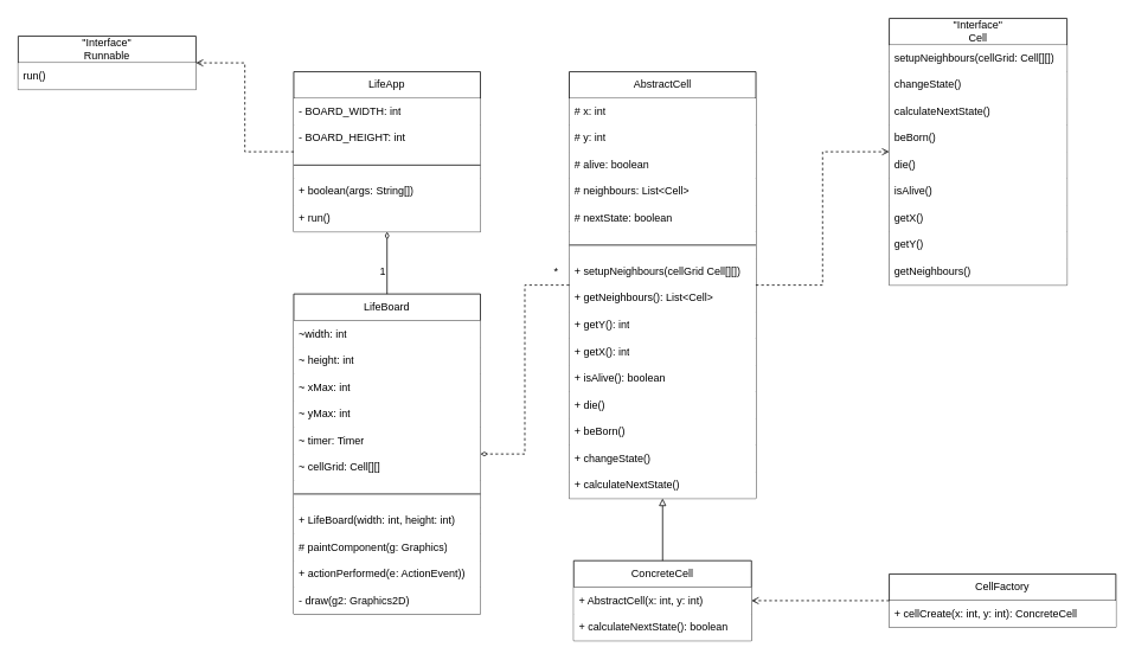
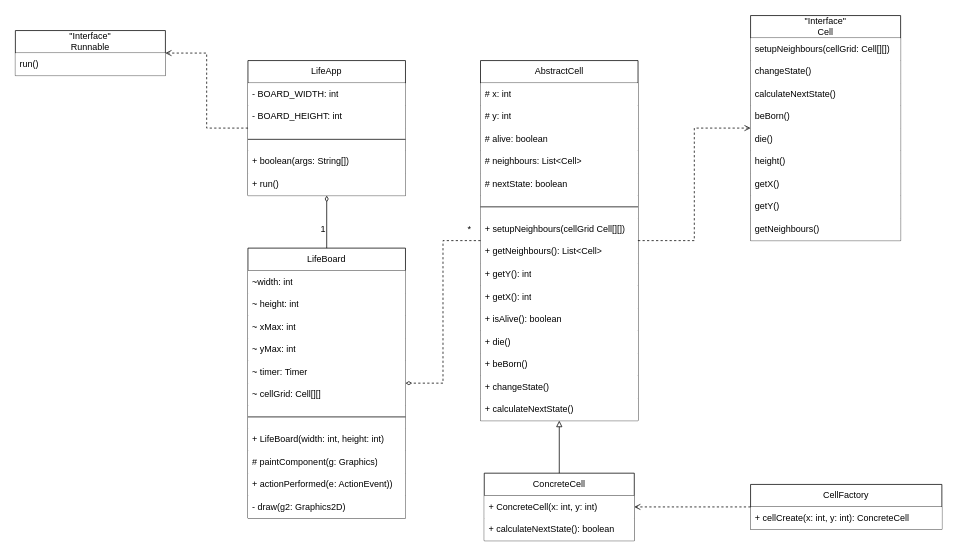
  <mxCell id="0" />
  <mxCell id="1" parent="0" />
  <mxCell id="2" value="&quot;Interface&quot;&lt;br&gt;Cell" style="swimlane;fontStyle=0;childLayout=stackLayout;horizontal=1;startSize=30;horizontalStack=0;resizeParent=1;resizeParentMax=0;resizeLast=0;collapsible=1;marginBottom=0;whiteSpace=wrap;html=1;" parent="1" vertex="1"><mxGeometry x="1000" y="20" width="200" height="300" as="geometry" /></mxCell>
  <mxCell id="3" value="setupNeighbours(cellGrid: Cell[][])" style="text;strokeColor=none;fillColor=default;align=left;verticalAlign=middle;spacingLeft=4;spacingRight=4;overflow=hidden;points=[[0,0.5],[1,0.5]];portConstraint=eastwest;rotatable=0;whiteSpace=wrap;html=1;" parent="2" vertex="1"><mxGeometry y="30" width="200" height="30" as="geometry" /></mxCell>
  <mxCell id="4" value="changeState()" style="text;strokeColor=none;fillColor=default;align=left;verticalAlign=middle;spacingLeft=4;spacingRight=4;overflow=hidden;points=[[0,0.5],[1,0.5]];portConstraint=eastwest;rotatable=0;whiteSpace=wrap;html=1;" parent="2" vertex="1"><mxGeometry y="60" width="200" height="30" as="geometry" /></mxCell>
  <mxCell id="5" value="calculateNextState()" style="text;strokeColor=none;fillColor=default;align=left;verticalAlign=middle;spacingLeft=4;spacingRight=4;overflow=hidden;points=[[0,0.5],[1,0.5]];portConstraint=eastwest;rotatable=0;whiteSpace=wrap;html=1;" parent="2" vertex="1"><mxGeometry y="90" width="200" height="30" as="geometry" /></mxCell>
  <mxCell id="6" value="beBorn()" style="text;strokeColor=none;fillColor=default;align=left;verticalAlign=middle;spacingLeft=4;spacingRight=4;overflow=hidden;points=[[0,0.5],[1,0.5]];portConstraint=eastwest;rotatable=0;whiteSpace=wrap;html=1;" parent="2" vertex="1"><mxGeometry y="120" width="200" height="30" as="geometry" /></mxCell>
  <mxCell id="7" value="die()" style="text;strokeColor=none;fillColor=default;align=left;verticalAlign=middle;spacingLeft=4;spacingRight=4;overflow=hidden;points=[[0,0.5],[1,0.5]];portConstraint=eastwest;rotatable=0;whiteSpace=wrap;html=1;" parent="2" vertex="1"><mxGeometry y="150" width="200" height="30" as="geometry" /></mxCell>
- <mxCell id="8" value="isAlive()" style="text;strokeColor=none;fillColor=default;align=left;verticalAlign=middle;spacingLeft=4;spacingRight=4;overflow=hidden;points=[[0,0.5],[1,0.5]];portConstraint=eastwest;rotatable=0;whiteSpace=wrap;html=1;" parent="2" vertex="1"><mxGeometry y="180" width="200" height="30" as="geometry" /></mxCell>
+ <mxCell id="8" value="height()" style="text;strokeColor=none;fillColor=default;align=left;verticalAlign=middle;spacingLeft=4;spacingRight=4;overflow=hidden;points=[[0,0.5],[1,0.5]];portConstraint=eastwest;rotatable=0;whiteSpace=wrap;html=1;" parent="2" vertex="1"><mxGeometry y="180" width="200" height="30" as="geometry" /></mxCell>
  <mxCell id="9" value="getX()" style="text;strokeColor=none;fillColor=default;align=left;verticalAlign=middle;spacingLeft=4;spacingRight=4;overflow=hidden;points=[[0,0.5],[1,0.5]];portConstraint=eastwest;rotatable=0;whiteSpace=wrap;html=1;" parent="2" vertex="1"><mxGeometry y="210" width="200" height="30" as="geometry" /></mxCell>
  <mxCell id="10" value="getY()" style="text;strokeColor=none;fillColor=default;align=left;verticalAlign=middle;spacingLeft=4;spacingRight=4;overflow=hidden;points=[[0,0.5],[1,0.5]];portConstraint=eastwest;rotatable=0;whiteSpace=wrap;html=1;" parent="2" vertex="1"><mxGeometry y="240" width="200" height="30" as="geometry" /></mxCell>
  <mxCell id="11" value="getNeighbours()" style="text;strokeColor=none;fillColor=default;align=left;verticalAlign=middle;spacingLeft=4;spacingRight=4;overflow=hidden;points=[[0,0.5],[1,0.5]];portConstraint=eastwest;rotatable=0;whiteSpace=wrap;html=1;strokeWidth=2;" parent="2" vertex="1"><mxGeometry y="270" width="200" height="30" as="geometry" /></mxCell>
  <mxCell id="12" value="AbstractCell" style="swimlane;fontStyle=0;childLayout=stackLayout;horizontal=1;startSize=30;horizontalStack=0;resizeParent=1;resizeParentMax=0;resizeLast=0;collapsible=1;marginBottom=0;whiteSpace=wrap;html=1;" parent="1" vertex="1"><mxGeometry x="640" y="80" width="210" height="480" as="geometry" /></mxCell>
  <mxCell id="13" value="# x: int" style="text;strokeColor=none;fillColor=default;align=left;verticalAlign=middle;spacingLeft=4;spacingRight=4;overflow=hidden;points=[[0,0.5],[1,0.5]];portConstraint=eastwest;rotatable=0;whiteSpace=wrap;html=1;" parent="12" vertex="1"><mxGeometry y="30" width="210" height="30" as="geometry" /></mxCell>
  <mxCell id="14" value="# y: int" style="text;strokeColor=none;fillColor=default;align=left;verticalAlign=middle;spacingLeft=4;spacingRight=4;overflow=hidden;points=[[0,0.5],[1,0.5]];portConstraint=eastwest;rotatable=0;whiteSpace=wrap;html=1;" parent="12" vertex="1"><mxGeometry y="60" width="210" height="30" as="geometry" /></mxCell>
  <mxCell id="15" value="# alive: boolean" style="text;strokeColor=none;fillColor=default;align=left;verticalAlign=middle;spacingLeft=4;spacingRight=4;overflow=hidden;points=[[0,0.5],[1,0.5]];portConstraint=eastwest;rotatable=0;whiteSpace=wrap;html=1;" parent="12" vertex="1"><mxGeometry y="90" width="210" height="30" as="geometry" /></mxCell>
  <mxCell id="16" value="# neighbours: List&amp;lt;Cell&amp;gt;" style="text;strokeColor=none;fillColor=default;align=left;verticalAlign=middle;spacingLeft=4;spacingRight=4;overflow=hidden;points=[[0,0.5],[1,0.5]];portConstraint=eastwest;rotatable=0;whiteSpace=wrap;html=1;" parent="12" vertex="1"><mxGeometry y="120" width="210" height="30" as="geometry" /></mxCell>
  <mxCell id="17" value="# nextState: boolean" style="text;strokeColor=none;fillColor=default;align=left;verticalAlign=middle;spacingLeft=4;spacingRight=4;overflow=hidden;points=[[0,0.5],[1,0.5]];portConstraint=eastwest;rotatable=0;whiteSpace=wrap;html=1;" parent="12" vertex="1"><mxGeometry y="150" width="210" height="30" as="geometry" /></mxCell>
  <mxCell id="18" style="text;strokeColor=none;fillColor=default;align=left;verticalAlign=middle;spacingLeft=4;spacingRight=4;overflow=hidden;points=[[0,0.5],[1,0.5]];portConstraint=eastwest;rotatable=0;whiteSpace=wrap;html=1;" parent="12" vertex="1"><mxGeometry y="180" width="210" height="30" as="geometry" /></mxCell>
  <mxCell id="19" value="+ setupNeighbours(cellGrid Cell[][])" style="text;strokeColor=none;fillColor=default;align=left;verticalAlign=middle;spacingLeft=4;spacingRight=4;overflow=hidden;points=[[0,0.5],[1,0.5]];portConstraint=eastwest;rotatable=0;whiteSpace=wrap;html=1;" parent="12" vertex="1"><mxGeometry y="210" width="210" height="30" as="geometry" /></mxCell>
  <mxCell id="20" value="+ getNeighbours(): List&amp;lt;Cell&amp;gt;" style="text;strokeColor=none;fillColor=default;align=left;verticalAlign=middle;spacingLeft=4;spacingRight=4;overflow=hidden;points=[[0,0.5],[1,0.5]];portConstraint=eastwest;rotatable=0;whiteSpace=wrap;html=1;" parent="12" vertex="1"><mxGeometry y="240" width="210" height="30" as="geometry" /></mxCell>
  <mxCell id="21" value="+ getY(): int" style="text;strokeColor=none;fillColor=default;align=left;verticalAlign=middle;spacingLeft=4;spacingRight=4;overflow=hidden;points=[[0,0.5],[1,0.5]];portConstraint=eastwest;rotatable=0;whiteSpace=wrap;html=1;" parent="12" vertex="1"><mxGeometry y="270" width="210" height="30" as="geometry" /></mxCell>
  <mxCell id="22" value="+ getX(): int" style="text;strokeColor=none;fillColor=default;align=left;verticalAlign=middle;spacingLeft=4;spacingRight=4;overflow=hidden;points=[[0,0.5],[1,0.5]];portConstraint=eastwest;rotatable=0;whiteSpace=wrap;html=1;" parent="12" vertex="1"><mxGeometry y="300" width="210" height="30" as="geometry" /></mxCell>
  <mxCell id="23" value="+ isAlive(): boolean" style="text;strokeColor=none;fillColor=default;align=left;verticalAlign=middle;spacingLeft=4;spacingRight=4;overflow=hidden;points=[[0,0.5],[1,0.5]];portConstraint=eastwest;rotatable=0;whiteSpace=wrap;html=1;" parent="12" vertex="1"><mxGeometry y="330" width="210" height="30" as="geometry" /></mxCell>
  <mxCell id="24" value="+ die()" style="text;strokeColor=none;fillColor=default;align=left;verticalAlign=middle;spacingLeft=4;spacingRight=4;overflow=hidden;points=[[0,0.5],[1,0.5]];portConstraint=eastwest;rotatable=0;whiteSpace=wrap;html=1;" parent="12" vertex="1"><mxGeometry y="360" width="210" height="30" as="geometry" /></mxCell>
  <mxCell id="25" value="+ beBorn()" style="text;strokeColor=none;fillColor=default;align=left;verticalAlign=middle;spacingLeft=4;spacingRight=4;overflow=hidden;points=[[0,0.5],[1,0.5]];portConstraint=eastwest;rotatable=0;whiteSpace=wrap;html=1;" parent="12" vertex="1"><mxGeometry y="390" width="210" height="30" as="geometry" /></mxCell>
  <mxCell id="26" value="+ changeState()" style="text;strokeColor=none;fillColor=default;align=left;verticalAlign=middle;spacingLeft=4;spacingRight=4;overflow=hidden;points=[[0,0.5],[1,0.5]];portConstraint=eastwest;rotatable=0;whiteSpace=wrap;html=1;" parent="12" vertex="1"><mxGeometry y="420" width="210" height="30" as="geometry" /></mxCell>
  <mxCell id="27" value="" style="endArrow=none;html=1;rounded=0;exitX=0;exitY=0.5;exitDx=0;exitDy=0;entryX=1;entryY=0.5;entryDx=0;entryDy=0;" parent="12" source="18" target="18" edge="1"><mxGeometry width="50" height="50" relative="1" as="geometry"><mxPoint x="220" y="280" as="sourcePoint" /><mxPoint x="310" y="300" as="targetPoint" /></mxGeometry></mxCell>
  <mxCell id="28" value="+ calculateNextState()" style="text;strokeColor=none;fillColor=default;align=left;verticalAlign=middle;spacingLeft=4;spacingRight=4;overflow=hidden;points=[[0,0.5],[1,0.5]];portConstraint=eastwest;rotatable=0;whiteSpace=wrap;html=1;" parent="12" vertex="1"><mxGeometry y="450" width="210" height="30" as="geometry" /></mxCell>
  <mxCell id="29" value="" style="endArrow=open;html=1;rounded=0;edgeStyle=orthogonalEdgeStyle;endFill=0;dashed=1;" parent="1" source="12" target="2" edge="1"><mxGeometry width="50" height="50" relative="1" as="geometry"><mxPoint x="1065" y="420" as="sourcePoint" /><mxPoint x="1115" y="370" as="targetPoint" /></mxGeometry></mxCell>
  <mxCell id="30" value="ConcreteCell" style="swimlane;fontStyle=0;childLayout=stackLayout;horizontal=1;startSize=30;horizontalStack=0;resizeParent=1;resizeParentMax=0;resizeLast=0;collapsible=1;marginBottom=0;whiteSpace=wrap;html=1;" parent="1" vertex="1"><mxGeometry x="645" y="630" width="200" height="90" as="geometry" /></mxCell>
- <mxCell id="31" value="+ AbstractCell(x: int, y: int)" style="text;strokeColor=none;fillColor=default;align=left;verticalAlign=middle;spacingLeft=4;spacingRight=4;overflow=hidden;points=[[0,0.5],[1,0.5]];portConstraint=eastwest;rotatable=0;whiteSpace=wrap;html=1;" parent="30" vertex="1"><mxGeometry y="30" width="200" height="30" as="geometry" /></mxCell>
+ <mxCell id="31" value="+ ConcreteCell(x: int, y: int)" style="text;strokeColor=none;fillColor=default;align=left;verticalAlign=middle;spacingLeft=4;spacingRight=4;overflow=hidden;points=[[0,0.5],[1,0.5]];portConstraint=eastwest;rotatable=0;whiteSpace=wrap;html=1;" parent="30" vertex="1"><mxGeometry y="30" width="200" height="30" as="geometry" /></mxCell>
  <mxCell id="32" value="+ calculateNextState(): boolean" style="text;strokeColor=none;fillColor=default;align=left;verticalAlign=middle;spacingLeft=4;spacingRight=4;overflow=hidden;points=[[0,0.5],[1,0.5]];portConstraint=eastwest;rotatable=0;whiteSpace=wrap;html=1;" parent="30" vertex="1"><mxGeometry y="60" width="200" height="30" as="geometry" /></mxCell>
  <mxCell id="33" value="" style="endArrow=block;html=1;rounded=0;edgeStyle=orthogonalEdgeStyle;endFill=0;" parent="1" source="30" target="12" edge="1"><mxGeometry width="50" height="50" relative="1" as="geometry"><mxPoint x="1060" y="410" as="sourcePoint" /><mxPoint x="1110" y="360" as="targetPoint" /></mxGeometry></mxCell>
  <mxCell id="34" value="CellFactory" style="swimlane;fontStyle=0;childLayout=stackLayout;horizontal=1;startSize=30;horizontalStack=0;resizeParent=1;resizeParentMax=0;resizeLast=0;collapsible=1;marginBottom=0;whiteSpace=wrap;html=1;" parent="1" vertex="1"><mxGeometry x="1000" y="645" width="255" height="60" as="geometry" /></mxCell>
  <mxCell id="35" value="+ cellCreate(x: int, y: int): ConcreteCell" style="text;strokeColor=none;fillColor=default;align=left;verticalAlign=middle;spacingLeft=4;spacingRight=4;overflow=hidden;points=[[0,0.5],[1,0.5]];portConstraint=eastwest;rotatable=0;whiteSpace=wrap;html=1;" parent="34" vertex="1"><mxGeometry y="30" width="255" height="30" as="geometry" /></mxCell>
  <mxCell id="36" value="LifeApp" style="swimlane;fontStyle=0;childLayout=stackLayout;horizontal=1;startSize=30;horizontalStack=0;resizeParent=1;resizeParentMax=0;resizeLast=0;collapsible=1;marginBottom=0;whiteSpace=wrap;html=1;" parent="1" vertex="1"><mxGeometry x="330" y="80" width="210" height="180" as="geometry" /></mxCell>
  <mxCell id="37" value="- BOARD_WIDTH: int" style="text;strokeColor=none;fillColor=default;align=left;verticalAlign=middle;spacingLeft=4;spacingRight=4;overflow=hidden;points=[[0,0.5],[1,0.5]];portConstraint=eastwest;rotatable=0;whiteSpace=wrap;html=1;" parent="36" vertex="1"><mxGeometry y="30" width="210" height="30" as="geometry" /></mxCell>
  <mxCell id="38" value="- BOARD_HEIGHT: int" style="text;strokeColor=none;fillColor=default;align=left;verticalAlign=middle;spacingLeft=4;spacingRight=4;overflow=hidden;points=[[0,0.5],[1,0.5]];portConstraint=eastwest;rotatable=0;whiteSpace=wrap;html=1;" parent="36" vertex="1"><mxGeometry y="60" width="210" height="30" as="geometry" /></mxCell>
  <mxCell id="39" style="text;strokeColor=none;fillColor=default;align=left;verticalAlign=middle;spacingLeft=4;spacingRight=4;overflow=hidden;points=[[0,0.5],[1,0.5]];portConstraint=eastwest;rotatable=0;whiteSpace=wrap;html=1;" parent="36" vertex="1"><mxGeometry y="90" width="210" height="30" as="geometry" /></mxCell>
  <mxCell id="40" value="+ boolean(args: String[])" style="text;strokeColor=none;fillColor=default;align=left;verticalAlign=middle;spacingLeft=4;spacingRight=4;overflow=hidden;points=[[0,0.5],[1,0.5]];portConstraint=eastwest;rotatable=0;whiteSpace=wrap;html=1;" parent="36" vertex="1"><mxGeometry y="120" width="210" height="30" as="geometry" /></mxCell>
  <mxCell id="41" value="+ run()" style="text;strokeColor=none;fillColor=default;align=left;verticalAlign=middle;spacingLeft=4;spacingRight=4;overflow=hidden;points=[[0,0.5],[1,0.5]];portConstraint=eastwest;rotatable=0;whiteSpace=wrap;html=1;" parent="36" vertex="1"><mxGeometry y="150" width="210" height="30" as="geometry" /></mxCell>
  <mxCell id="42" value="" style="endArrow=none;html=1;rounded=0;exitX=0;exitY=0.5;exitDx=0;exitDy=0;entryX=1;entryY=0.5;entryDx=0;entryDy=0;" parent="36" source="39" target="39" edge="1"><mxGeometry width="50" height="50" relative="1" as="geometry"><mxPoint x="220" y="280" as="sourcePoint" /><mxPoint x="310" y="300" as="targetPoint" /></mxGeometry></mxCell>
  <mxCell id="43" value="&quot;Interface&quot;&lt;br&gt;Runnable" style="swimlane;fontStyle=0;childLayout=stackLayout;horizontal=1;startSize=30;horizontalStack=0;resizeParent=1;resizeParentMax=0;resizeLast=0;collapsible=1;marginBottom=0;whiteSpace=wrap;html=1;" parent="1" vertex="1"><mxGeometry x="20" y="40" width="200" height="60" as="geometry" /></mxCell>
  <mxCell id="44" value="run()" style="text;strokeColor=none;fillColor=default;align=left;verticalAlign=middle;spacingLeft=4;spacingRight=4;overflow=hidden;points=[[0,0.5],[1,0.5]];portConstraint=eastwest;rotatable=0;whiteSpace=wrap;html=1;" parent="43" vertex="1"><mxGeometry y="30" width="200" height="30" as="geometry" /></mxCell>
  <mxCell id="45" value="" style="endArrow=open;html=1;rounded=0;edgeStyle=orthogonalEdgeStyle;endFill=0;dashed=1;" parent="1" source="36" target="43" edge="1"><mxGeometry width="50" height="50" relative="1" as="geometry"><mxPoint x="80" y="320" as="sourcePoint" /><mxPoint x="130" y="270" as="targetPoint" /></mxGeometry></mxCell>
  <mxCell id="46" value="LifeBoard" style="swimlane;fontStyle=0;childLayout=stackLayout;horizontal=1;startSize=30;horizontalStack=0;resizeParent=1;resizeParentMax=0;resizeLast=0;collapsible=1;marginBottom=0;whiteSpace=wrap;html=1;" parent="1" vertex="1"><mxGeometry x="330" y="330" width="210" height="360" as="geometry" /></mxCell>
  <mxCell id="47" value="~width: int" style="text;strokeColor=none;fillColor=default;align=left;verticalAlign=middle;spacingLeft=4;spacingRight=4;overflow=hidden;points=[[0,0.5],[1,0.5]];portConstraint=eastwest;rotatable=0;whiteSpace=wrap;html=1;" parent="46" vertex="1"><mxGeometry y="30" width="210" height="30" as="geometry" /></mxCell>
  <mxCell id="48" value="~ height: int" style="text;strokeColor=none;fillColor=default;align=left;verticalAlign=middle;spacingLeft=4;spacingRight=4;overflow=hidden;points=[[0,0.5],[1,0.5]];portConstraint=eastwest;rotatable=0;whiteSpace=wrap;html=1;" parent="46" vertex="1"><mxGeometry y="60" width="210" height="30" as="geometry" /></mxCell>
  <mxCell id="49" value="~ xMax: int" style="text;strokeColor=none;fillColor=default;align=left;verticalAlign=middle;spacingLeft=4;spacingRight=4;overflow=hidden;points=[[0,0.5],[1,0.5]];portConstraint=eastwest;rotatable=0;whiteSpace=wrap;html=1;" parent="46" vertex="1"><mxGeometry y="90" width="210" height="30" as="geometry" /></mxCell>
  <mxCell id="50" value="~ yMax: int" style="text;strokeColor=none;fillColor=default;align=left;verticalAlign=middle;spacingLeft=4;spacingRight=4;overflow=hidden;points=[[0,0.5],[1,0.5]];portConstraint=eastwest;rotatable=0;whiteSpace=wrap;html=1;" parent="46" vertex="1"><mxGeometry y="120" width="210" height="30" as="geometry" /></mxCell>
  <mxCell id="51" value="~ timer: Timer" style="text;strokeColor=none;fillColor=default;align=left;verticalAlign=middle;spacingLeft=4;spacingRight=4;overflow=hidden;points=[[0,0.5],[1,0.5]];portConstraint=eastwest;rotatable=0;whiteSpace=wrap;html=1;" parent="46" vertex="1"><mxGeometry y="150" width="210" height="30" as="geometry" /></mxCell>
  <mxCell id="52" value="~ cellGrid: Cell[][]" style="text;strokeColor=none;fillColor=default;align=left;verticalAlign=middle;spacingLeft=4;spacingRight=4;overflow=hidden;points=[[0,0.5],[1,0.5]];portConstraint=eastwest;rotatable=0;whiteSpace=wrap;html=1;" parent="46" vertex="1"><mxGeometry y="180" width="210" height="30" as="geometry" /></mxCell>
  <mxCell id="53" style="text;strokeColor=none;fillColor=default;align=left;verticalAlign=middle;spacingLeft=4;spacingRight=4;overflow=hidden;points=[[0,0.5],[1,0.5]];portConstraint=eastwest;rotatable=0;whiteSpace=wrap;html=1;" parent="46" vertex="1"><mxGeometry y="210" width="210" height="30" as="geometry" /></mxCell>
  <mxCell id="54" value="+ LifeBoard(width: int, height: int)" style="text;strokeColor=none;fillColor=default;align=left;verticalAlign=middle;spacingLeft=4;spacingRight=4;overflow=hidden;points=[[0,0.5],[1,0.5]];portConstraint=eastwest;rotatable=0;whiteSpace=wrap;html=1;" parent="46" vertex="1"><mxGeometry y="240" width="210" height="30" as="geometry" /></mxCell>
  <mxCell id="55" value="# paintComponent(g: Graphics)" style="text;strokeColor=none;fillColor=default;align=left;verticalAlign=middle;spacingLeft=4;spacingRight=4;overflow=hidden;points=[[0,0.5],[1,0.5]];portConstraint=eastwest;rotatable=0;whiteSpace=wrap;html=1;" parent="46" vertex="1"><mxGeometry y="270" width="210" height="30" as="geometry" /></mxCell>
  <mxCell id="56" value="+ actionPerformed(e: ActionEvent))" style="text;strokeColor=none;fillColor=default;align=left;verticalAlign=middle;spacingLeft=4;spacingRight=4;overflow=hidden;points=[[0,0.5],[1,0.5]];portConstraint=eastwest;rotatable=0;whiteSpace=wrap;html=1;" parent="46" vertex="1"><mxGeometry y="300" width="210" height="30" as="geometry" /></mxCell>
  <mxCell id="57" value="- draw(g2: Graphics2D)" style="text;strokeColor=none;fillColor=default;align=left;verticalAlign=middle;spacingLeft=4;spacingRight=4;overflow=hidden;points=[[0,0.5],[1,0.5]];portConstraint=eastwest;rotatable=0;whiteSpace=wrap;html=1;" parent="46" vertex="1"><mxGeometry y="330" width="210" height="30" as="geometry" /></mxCell>
  <mxCell id="58" value="" style="endArrow=none;html=1;rounded=0;exitX=0;exitY=0.5;exitDx=0;exitDy=0;entryX=1;entryY=0.5;entryDx=0;entryDy=0;" parent="46" source="53" target="53" edge="1"><mxGeometry width="50" height="50" relative="1" as="geometry"><mxPoint x="220" y="280" as="sourcePoint" /><mxPoint x="310" y="300" as="targetPoint" /></mxGeometry></mxCell>
  <mxCell id="59" value="" style="endArrow=diamondThin;html=1;rounded=0;endFill=0;" parent="1" source="46" target="36" edge="1"><mxGeometry width="50" height="50" relative="1" as="geometry"><mxPoint x="280" y="340" as="sourcePoint" /><mxPoint x="330" y="290" as="targetPoint" /></mxGeometry></mxCell>
  <mxCell id="60" value="1" style="text;html=1;align=center;verticalAlign=middle;resizable=0;points=[];autosize=1;strokeColor=none;fillColor=none;" parent="1" vertex="1"><mxGeometry x="415" y="290" width="30" height="30" as="geometry" /></mxCell>
  <mxCell id="61" value="" style="endArrow=diamondThin;html=1;rounded=0;edgeStyle=orthogonalEdgeStyle;endFill=0;dashed=1;" parent="1" source="12" target="46" edge="1"><mxGeometry width="50" height="50" relative="1" as="geometry"><mxPoint x="580" y="330" as="sourcePoint" /><mxPoint x="630" y="280" as="targetPoint" /></mxGeometry></mxCell>
  <mxCell id="62" value="*" style="text;html=1;align=center;verticalAlign=middle;resizable=0;points=[];autosize=1;strokeColor=none;fillColor=none;" parent="1" vertex="1"><mxGeometry x="610" y="290" width="30" height="30" as="geometry" /></mxCell>
  <mxCell id="63" value="" style="endArrow=open;html=1;rounded=0;endFill=0;dashed=1;edgeStyle=orthogonalEdgeStyle;" parent="1" source="34" target="30" edge="1"><mxGeometry width="50" height="50" relative="1" as="geometry"><mxPoint x="980" y="580" as="sourcePoint" /><mxPoint x="1030" y="530" as="targetPoint" /></mxGeometry></mxCell>
